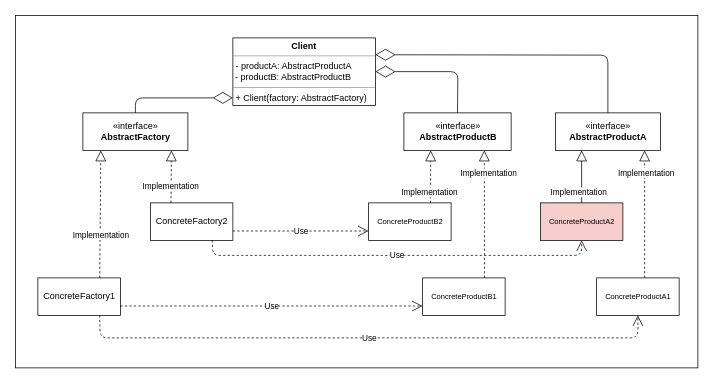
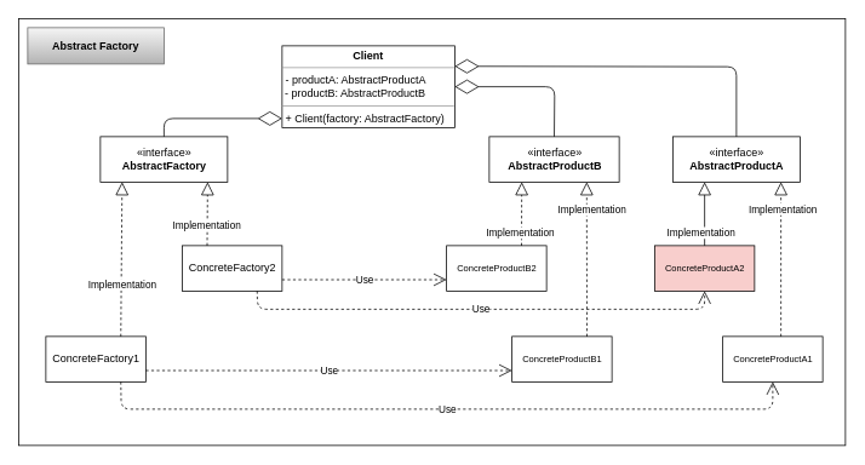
  <mxCell id="0" />
  <mxCell id="1" parent="0" />
  <mxCell id="2" value="" style="rounded=0;whiteSpace=wrap;html=1;" parent="1" vertex="1"><mxGeometry x="20" y="20" width="910" height="470" as="geometry" /></mxCell>
  <mxCell id="3" value="«interface»&lt;br&gt;&lt;b&gt;AbstractFactory&lt;/b&gt;" style="html=1;" parent="1" vertex="1"><mxGeometry x="110" y="150" width="140" height="50" as="geometry" /></mxCell>
  <mxCell id="4" value="ConcreteFactory1" style="html=1;" parent="1" vertex="1"><mxGeometry x="50" y="370" width="110" height="50" as="geometry" /></mxCell>
  <mxCell id="5" value="ConcreteFactory2" style="html=1;" parent="1" vertex="1"><mxGeometry x="200" y="270" width="110" height="50" as="geometry" /></mxCell>
  <mxCell id="6" value="&lt;p style=&quot;margin: 0px ; margin-top: 4px ; text-align: center&quot;&gt;&lt;b&gt;Client&lt;/b&gt;&lt;/p&gt;&lt;hr size=&quot;1&quot;&gt;&lt;p style=&quot;margin: 0px ; margin-left: 4px&quot;&gt;- productA: AbstractProductA&lt;br&gt;&lt;/p&gt;&amp;nbsp;- productB: AbstractProductB&lt;hr size=&quot;1&quot;&gt;&lt;p style=&quot;margin: 0px ; margin-left: 4px&quot;&gt;+ Client(factory: AbstractFactory)&lt;/p&gt;" style="verticalAlign=top;align=left;overflow=fill;fontSize=12;fontFamily=Helvetica;html=1;" parent="1" vertex="1"><mxGeometry x="310" y="50" width="190" height="90" as="geometry" /></mxCell>
  <mxCell id="7" value="" style="endArrow=diamondThin;endFill=0;endSize=24;html=1;entryX=0;entryY=0.889;entryDx=0;entryDy=0;entryPerimeter=0;exitX=0.5;exitY=0;exitDx=0;exitDy=0;" parent="1" source="3" target="6" edge="1"><mxGeometry width="160" relative="1" as="geometry"><mxPoint x="60" y="80" as="sourcePoint" /><mxPoint x="220" y="80" as="targetPoint" /><Array as="points"><mxPoint x="180" y="130" /></Array></mxGeometry></mxCell>
  <mxCell id="8" value="" style="endArrow=block;dashed=1;endFill=0;endSize=12;html=1;exitX=0.75;exitY=0;exitDx=0;exitDy=0;entryX=0.171;entryY=1;entryDx=0;entryDy=0;entryPerimeter=0;" parent="1" source="4" target="3" edge="1"><mxGeometry width="160" relative="1" as="geometry"><mxPoint x="220" y="480" as="sourcePoint" /><mxPoint x="120" y="220" as="targetPoint" /></mxGeometry></mxCell>
  <mxCell id="9" value="Implementation" style="edgeLabel;html=1;align=center;verticalAlign=middle;resizable=0;points=[];" parent="8" vertex="1" connectable="0"><mxGeometry x="-0.314" y="-1" relative="1" as="geometry"><mxPoint as="offset" /></mxGeometry></mxCell>
  <mxCell id="10" value="" style="endArrow=block;dashed=1;endFill=0;endSize=12;html=1;exitX=0.25;exitY=0;exitDx=0;exitDy=0;entryX=0.843;entryY=1;entryDx=0;entryDy=0;entryPerimeter=0;" parent="1" source="5" target="3" edge="1"><mxGeometry width="160" relative="1" as="geometry"><mxPoint x="400" y="450" as="sourcePoint" /><mxPoint x="330" y="230" as="targetPoint" /></mxGeometry></mxCell>
  <mxCell id="11" value="Implementation" style="edgeLabel;html=1;align=center;verticalAlign=middle;resizable=0;points=[];" parent="10" vertex="1" connectable="0"><mxGeometry x="-0.372" y="1" relative="1" as="geometry"><mxPoint as="offset" /></mxGeometry></mxCell>
  <mxCell id="12" value="«interface»&lt;br&gt;&lt;b&gt;AbstractProductA&lt;/b&gt;" style="html=1;" parent="1" vertex="1"><mxGeometry x="740" y="150" width="140" height="50" as="geometry" /></mxCell>
  <mxCell id="13" value="«interface»&lt;br&gt;&lt;b&gt;AbstractProductB&lt;/b&gt;" style="html=1;" parent="1" vertex="1"><mxGeometry x="538" y="150" width="143" height="50" as="geometry" /></mxCell>
  <mxCell id="14" value="" style="endArrow=diamondThin;endFill=0;endSize=24;html=1;entryX=1;entryY=0.5;entryDx=0;entryDy=0;exitX=0.5;exitY=0;exitDx=0;exitDy=0;" parent="1" source="13" target="6" edge="1"><mxGeometry width="160" relative="1" as="geometry"><mxPoint x="570" y="350" as="sourcePoint" /><mxPoint x="730" y="350" as="targetPoint" /><Array as="points"><mxPoint x="610" y="95" /></Array></mxGeometry></mxCell>
  <mxCell id="15" value="" style="endArrow=diamondThin;endFill=0;endSize=24;html=1;entryX=1;entryY=0.25;entryDx=0;entryDy=0;exitX=0.5;exitY=0;exitDx=0;exitDy=0;" parent="1" source="12" target="6" edge="1"><mxGeometry width="160" relative="1" as="geometry"><mxPoint x="890" y="60" as="sourcePoint" /><mxPoint x="1050" y="60" as="targetPoint" /><Array as="points"><mxPoint x="810" y="73" /></Array></mxGeometry></mxCell>
  <mxCell id="16" value="ConcreteProductB1" style="html=1;fontSize=10;" parent="1" vertex="1"><mxGeometry x="563" y="370" width="110" height="50" as="geometry" /></mxCell>
  <mxCell id="17" value="ConcreteProductB2" style="html=1;fontSize=10;" parent="1" vertex="1"><mxGeometry x="491" y="270" width="110" height="50" as="geometry" /></mxCell>
  <mxCell id="18" value="ConcreteProductA2" style="html=1;fontSize=10;fillColor=#f8cecc;" parent="1" vertex="1"><mxGeometry x="720" y="270" width="110" height="50" as="geometry" /></mxCell>
  <mxCell id="19" value="ConcreteProductA1" style="html=1;fontSize=10;" parent="1" vertex="1"><mxGeometry x="795" y="370" width="110" height="50" as="geometry" /></mxCell>
  <mxCell id="20" value="" style="endArrow=block;dashed=1;endFill=0;endSize=12;html=1;exitX=0.75;exitY=0;exitDx=0;exitDy=0;entryX=0.25;entryY=1;entryDx=0;entryDy=0;" parent="1" source="17" target="13" edge="1"><mxGeometry width="160" relative="1" as="geometry"><mxPoint x="320" y="510" as="sourcePoint" /><mxPoint x="520" y="240" as="targetPoint" /></mxGeometry></mxCell>
  <mxCell id="21" value="Implementation" style="edgeLabel;html=1;align=center;verticalAlign=middle;resizable=0;points=[];" parent="20" vertex="1" connectable="0"><mxGeometry x="-0.2" y="2" relative="1" as="geometry"><mxPoint y="13.01" as="offset" /></mxGeometry></mxCell>
  <mxCell id="22" value="" style="endArrow=block;dashed=1;endFill=0;endSize=12;html=1;entryX=0.75;entryY=1;entryDx=0;entryDy=0;exitX=0.75;exitY=0;exitDx=0;exitDy=0;" parent="1" source="16" target="13" edge="1"><mxGeometry width="160" relative="1" as="geometry"><mxPoint x="760" y="550" as="sourcePoint" /><mxPoint x="920" y="550" as="targetPoint" /></mxGeometry></mxCell>
  <mxCell id="23" value="Implementation" style="edgeLabel;html=1;align=center;verticalAlign=middle;resizable=0;points=[];" parent="22" vertex="1" connectable="0"><mxGeometry x="0.6" relative="1" as="geometry"><mxPoint x="4.7" y="-4" as="offset" /></mxGeometry></mxCell>
  <mxCell id="24" value="" style="endArrow=block;dashed=0;endFill=0;endSize=12;html=1;entryX=0.25;entryY=1;entryDx=0;entryDy=0;exitX=0.5;exitY=0;exitDx=0;exitDy=0;" parent="1" source="18" target="12" edge="1"><mxGeometry width="160" relative="1" as="geometry"><mxPoint x="730" y="540" as="sourcePoint" /><mxPoint x="890" y="540" as="targetPoint" /></mxGeometry></mxCell>
  <mxCell id="25" value="Implementation" style="edgeLabel;html=1;align=center;verticalAlign=middle;resizable=0;points=[];" parent="24" vertex="1" connectable="0"><mxGeometry x="-0.24" y="1" relative="1" as="geometry"><mxPoint x="-4" y="12" as="offset" /></mxGeometry></mxCell>
  <mxCell id="26" value="" style="endArrow=block;dashed=1;endFill=0;endSize=12;html=1;entryX=0.85;entryY=1;entryDx=0;entryDy=0;entryPerimeter=0;exitX=0.582;exitY=0;exitDx=0;exitDy=0;exitPerimeter=0;" parent="1" source="19" target="12" edge="1"><mxGeometry width="160" relative="1" as="geometry"><mxPoint x="700" y="570" as="sourcePoint" /><mxPoint x="860" y="570" as="targetPoint" /></mxGeometry></mxCell>
  <mxCell id="27" value="Implementation" style="edgeLabel;html=1;align=center;verticalAlign=middle;resizable=0;points=[];" parent="26" vertex="1" connectable="0"><mxGeometry x="-0.773" y="-1" relative="1" as="geometry"><mxPoint y="-121" as="offset" /></mxGeometry></mxCell>
  <mxCell id="28" value="Use" style="endArrow=open;endSize=12;dashed=1;html=1;exitX=1;exitY=0.75;exitDx=0;exitDy=0;entryX=0;entryY=0.75;entryDx=0;entryDy=0;" parent="1" source="4" target="16" edge="1"><mxGeometry width="160" relative="1" as="geometry"><mxPoint x="240" y="420" as="sourcePoint" /><mxPoint x="400" y="420" as="targetPoint" /></mxGeometry></mxCell>
  <mxCell id="29" value="Use" style="endArrow=open;endSize=12;dashed=1;html=1;exitX=0.75;exitY=1;exitDx=0;exitDy=0;entryX=0.5;entryY=1;entryDx=0;entryDy=0;" parent="1" source="4" target="19" edge="1"><mxGeometry width="160" relative="1" as="geometry"><mxPoint x="170" y="460" as="sourcePoint" /><mxPoint x="573" y="460" as="targetPoint" /><Array as="points"><mxPoint x="133" y="450" /><mxPoint x="850" y="450" /></Array></mxGeometry></mxCell>
  <mxCell id="30" value="Use" style="endArrow=open;endSize=12;dashed=1;html=1;exitX=1;exitY=0.75;exitDx=0;exitDy=0;entryX=0;entryY=0.75;entryDx=0;entryDy=0;" parent="1" source="5" target="17" edge="1"><mxGeometry width="160" relative="1" as="geometry"><mxPoint x="340" y="290" as="sourcePoint" /><mxPoint x="500" y="290" as="targetPoint" /></mxGeometry></mxCell>
  <mxCell id="31" value="Use" style="endArrow=open;endSize=12;dashed=1;html=1;exitX=0.75;exitY=1;exitDx=0;exitDy=0;entryX=0.5;entryY=1;entryDx=0;entryDy=0;" parent="1" source="5" target="18" edge="1"><mxGeometry width="160" relative="1" as="geometry"><mxPoint x="360" y="340" as="sourcePoint" /><mxPoint x="520" y="340" as="targetPoint" /><Array as="points"><mxPoint x="283" y="340" /><mxPoint x="775" y="340" /></Array></mxGeometry></mxCell>
+ <mxCell id="32" value="Abstract Factory" style="rounded=0;whiteSpace=wrap;html=1;fontStyle=1;gradientColor=#b3b3b3;fillColor=#f5f5f5;strokeColor=#666666;" parent="1" vertex="1"><mxGeometry x="30" y="30" width="150" height="40" as="geometry" /></mxCell>
